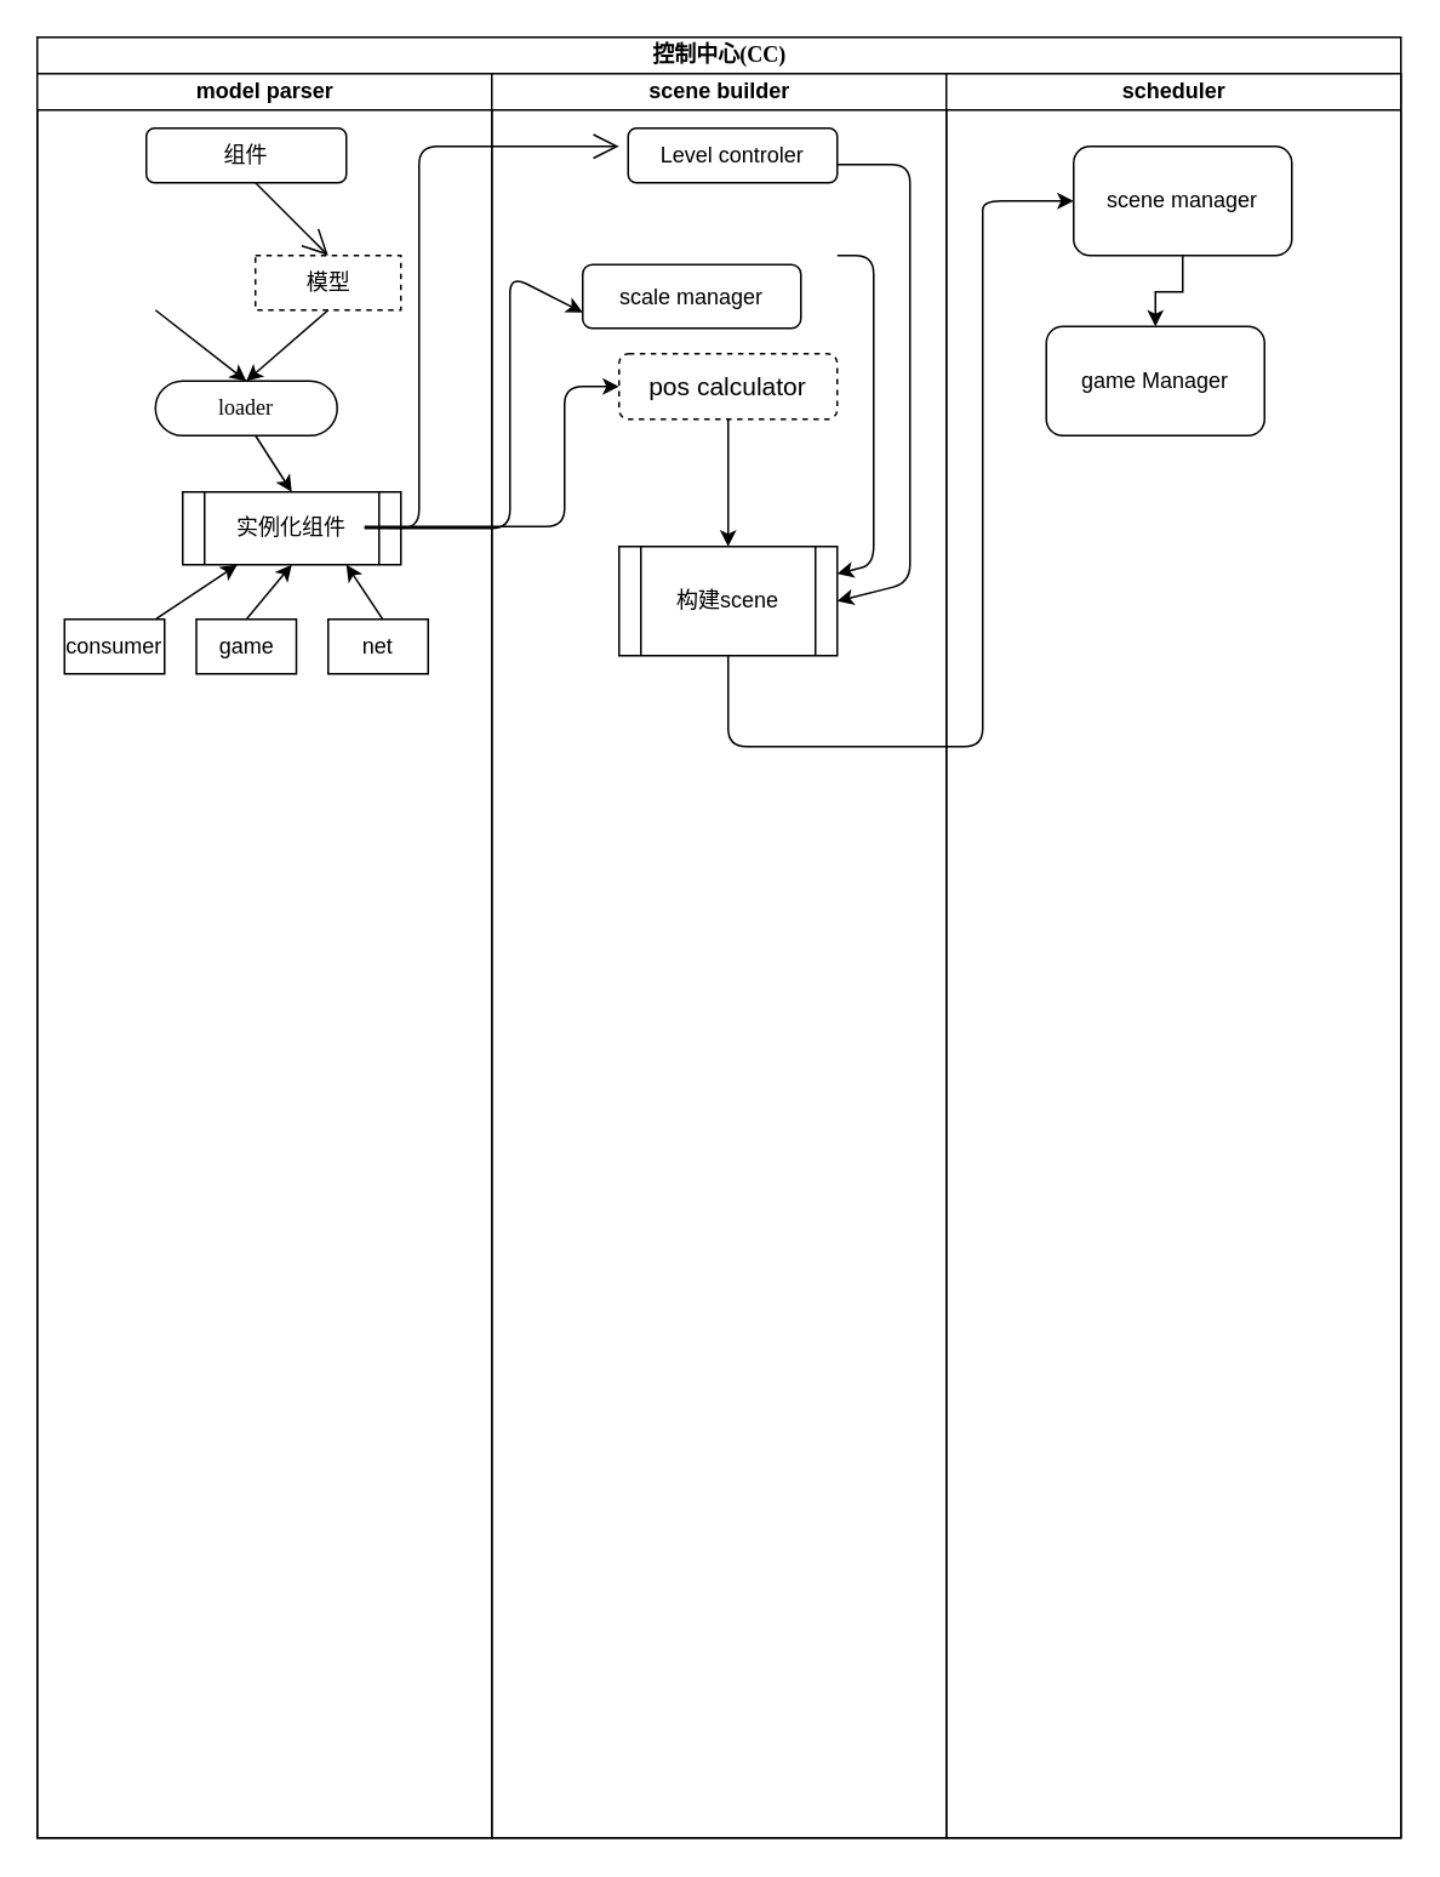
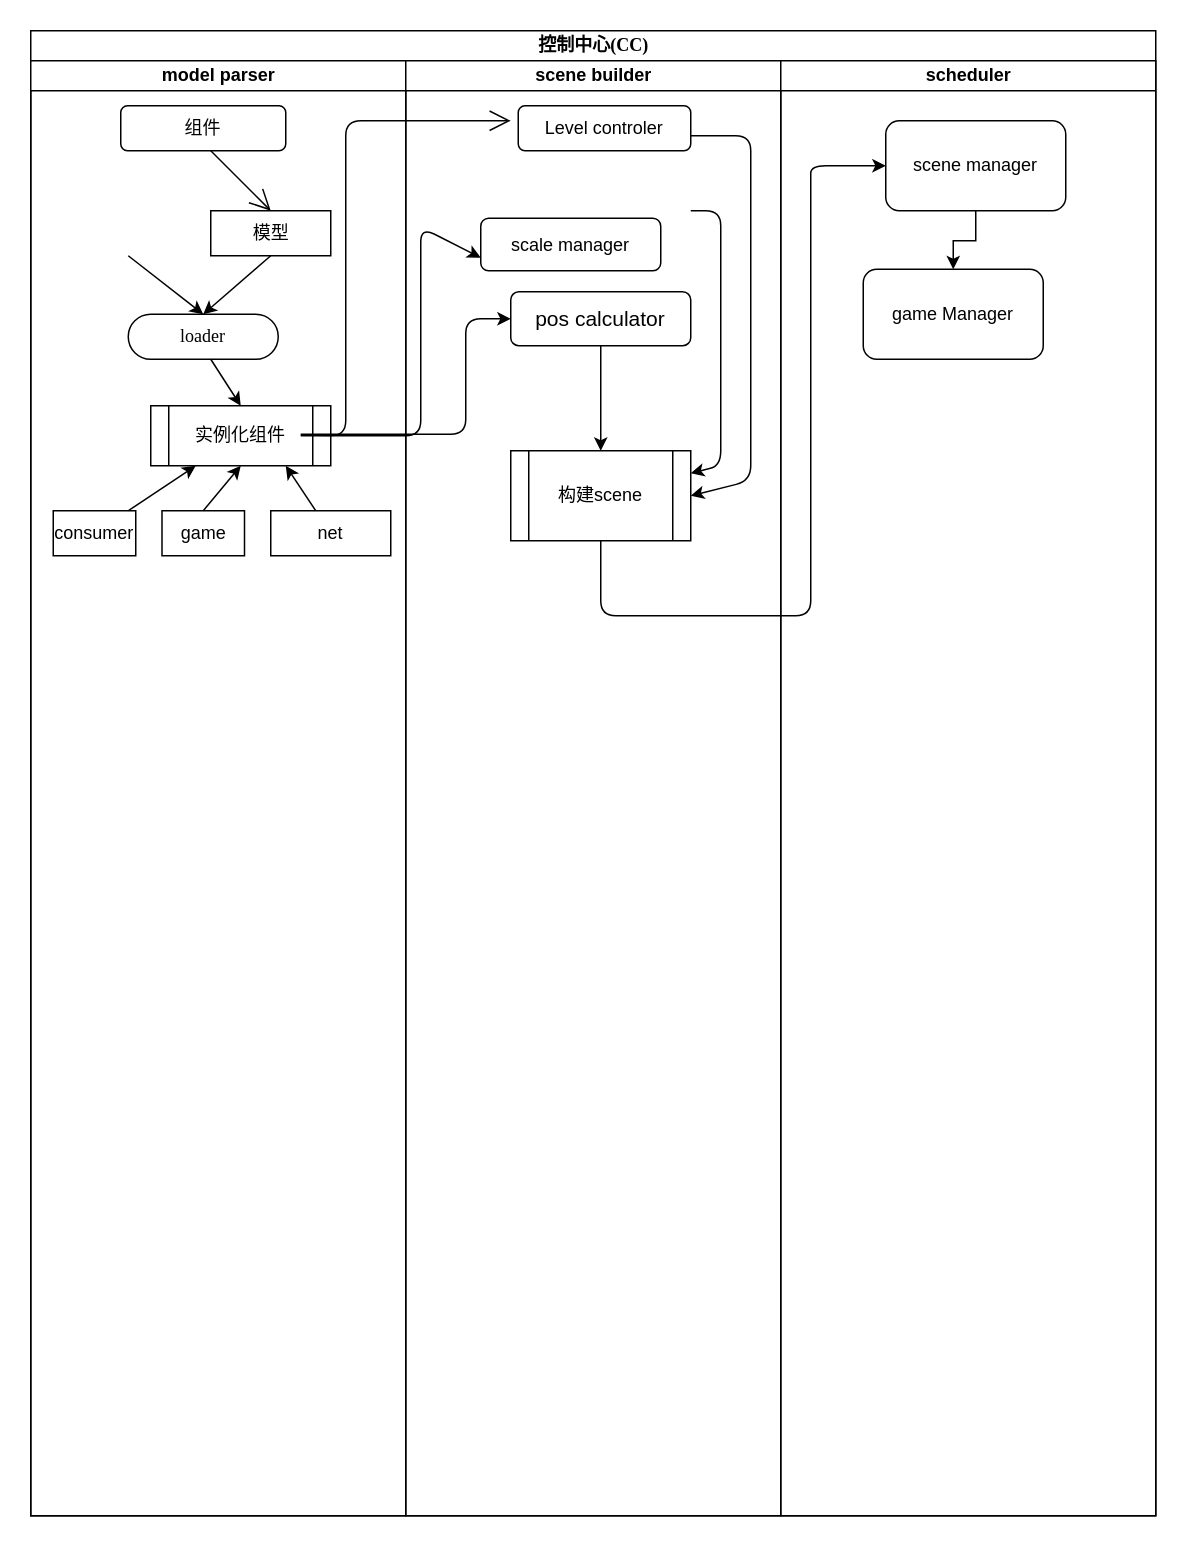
  <mxCell id="0" />
  <mxCell id="1" parent="0" />
  <mxCell id="2" value="控制中心(CC)" style="swimlane;html=1;childLayout=stackLayout;startSize=20;rounded=0;shadow=0;comic=0;labelBackgroundColor=none;strokeWidth=1;fontFamily=Verdana;fontSize=12;align=center;" parent="1" vertex="1"><mxGeometry x="20" y="20" width="750" height="990" as="geometry" /></mxCell>
  <mxCell id="3" value="model parser" style="swimlane;html=1;startSize=20;" parent="2" vertex="1"><mxGeometry y="20" width="250" height="970" as="geometry" /></mxCell>
  <mxCell id="4" value="" style="endArrow=classic;html=1;entryX=0.5;entryY=0;entryDx=0;entryDy=0;" edge="1" parent="3" target="7"><mxGeometry width="50" height="50" relative="1" as="geometry"><mxPoint x="65" y="130" as="sourcePoint" /><mxPoint x="115" y="80" as="targetPoint" /></mxGeometry></mxCell>
  <mxCell id="5" value="consumer" style="rounded=0;whiteSpace=wrap;html=1;" vertex="1" parent="3"><mxGeometry x="15" y="300" width="55" height="30" as="geometry" /></mxCell>
  <mxCell id="6" value="" style="endArrow=classic;html=1;entryX=0.25;entryY=1;entryDx=0;entryDy=0;" edge="1" parent="3" target="9"><mxGeometry width="50" height="50" relative="1" as="geometry"><mxPoint x="65" y="300" as="sourcePoint" /><mxPoint x="115" y="250" as="targetPoint" /></mxGeometry></mxCell>
  <mxCell id="7" value="loader" style="rounded=1;whiteSpace=wrap;html=1;shadow=0;comic=0;labelBackgroundColor=none;strokeWidth=1;fontFamily=Verdana;fontSize=12;align=center;arcSize=50;" vertex="1" parent="3"><mxGeometry x="65" y="169" width="100" height="30" as="geometry" /></mxCell>
  <mxCell id="8" value="组件" style="rounded=1;whiteSpace=wrap;html=1;" vertex="1" parent="3"><mxGeometry x="60" y="30" width="110" height="30" as="geometry" /></mxCell>
  <mxCell id="9" value="实例化组件" style="shape=process;whiteSpace=wrap;html=1;backgroundOutline=1;" vertex="1" parent="3"><mxGeometry x="80" y="230" width="120" height="40" as="geometry" /></mxCell>
  <mxCell id="10" value="" style="endArrow=classic;html=1;entryX=0.5;entryY=0;entryDx=0;entryDy=0;" edge="1" parent="3" target="9"><mxGeometry width="50" height="50" relative="1" as="geometry"><mxPoint x="120" y="199" as="sourcePoint" /><mxPoint x="170" y="149" as="targetPoint" /></mxGeometry></mxCell>
  <mxCell id="11" value="game" style="rounded=0;whiteSpace=wrap;html=1;" vertex="1" parent="3"><mxGeometry x="87.5" y="300" width="55" height="30" as="geometry" /></mxCell>
  <mxCell id="12" value="" style="endArrow=classic;html=1;entryX=0.5;entryY=1;entryDx=0;entryDy=0;" edge="1" parent="3" target="9"><mxGeometry width="50" height="50" relative="1" as="geometry"><mxPoint x="115" y="300" as="sourcePoint" /><mxPoint x="165" y="250" as="targetPoint" /></mxGeometry></mxCell>
- <mxCell id="13" value="模型" style="html=1;dashed=1;" vertex="1" parent="3"><mxGeometry x="120" y="100" width="80" height="30" as="geometry" /></mxCell>
+ <mxCell id="13" value="模型" style="html=1;" vertex="1" parent="3"><mxGeometry x="120" y="100" width="80" height="30" as="geometry" /></mxCell>
  <mxCell id="14" value="" style="endArrow=open;endFill=1;endSize=12;html=1;entryX=0.5;entryY=0;entryDx=0;entryDy=0;" edge="1" parent="3" target="13"><mxGeometry width="160" relative="1" as="geometry"><mxPoint x="120" y="60" as="sourcePoint" /><mxPoint x="280" y="60" as="targetPoint" /></mxGeometry></mxCell>
  <mxCell id="15" value="" style="endArrow=classic;html=1;entryX=0.5;entryY=0;entryDx=0;entryDy=0;" edge="1" parent="3" target="7"><mxGeometry width="50" height="50" relative="1" as="geometry"><mxPoint x="160" y="130" as="sourcePoint" /><mxPoint x="210" y="80" as="targetPoint" /></mxGeometry></mxCell>
- <mxCell id="16" value="net" style="rounded=0;whiteSpace=wrap;html=1;" vertex="1" parent="3"><mxGeometry x="160" y="300" width="55" height="30" as="geometry" /></mxCell>
+ <mxCell id="16" value="net" style="rounded=0;whiteSpace=wrap;html=1;" vertex="1" parent="3"><mxGeometry x="160" y="300" width="80" height="30" as="geometry" /></mxCell>
  <mxCell id="17" value="" style="endArrow=classic;html=1;entryX=0.75;entryY=1;entryDx=0;entryDy=0;" edge="1" parent="3" target="9"><mxGeometry width="50" height="50" relative="1" as="geometry"><mxPoint x="190" y="300" as="sourcePoint" /><mxPoint x="240" y="250" as="targetPoint" /></mxGeometry></mxCell>
  <mxCell id="18" value="" style="endArrow=open;endFill=1;endSize=12;html=1;" edge="1" parent="3"><mxGeometry width="160" relative="1" as="geometry"><mxPoint x="180" y="249.5" as="sourcePoint" /><mxPoint x="320" y="40" as="targetPoint" /><Array as="points"><mxPoint x="210" y="250" /><mxPoint x="210" y="40" /></Array></mxGeometry></mxCell>
  <mxCell id="19" value="" style="endArrow=classic;html=1;entryX=0;entryY=0.75;entryDx=0;entryDy=0;" edge="1" parent="3" target="23"><mxGeometry width="50" height="50" relative="1" as="geometry"><mxPoint x="180" y="250" as="sourcePoint" /><mxPoint x="230" y="200" as="targetPoint" /><Array as="points"><mxPoint x="260" y="250" /><mxPoint x="260" y="111" /></Array></mxGeometry></mxCell>
  <mxCell id="20" value="" style="endArrow=classic;html=1;entryX=0;entryY=0.5;entryDx=0;entryDy=0;" edge="1" parent="3" target="25"><mxGeometry width="50" height="50" relative="1" as="geometry"><mxPoint x="180" y="249" as="sourcePoint" /><mxPoint x="230" y="199" as="targetPoint" /><Array as="points"><mxPoint x="290" y="249" /><mxPoint x="290" y="172" /></Array></mxGeometry></mxCell>
  <mxCell id="21" value="scene builder" style="swimlane;html=1;startSize=20;" parent="2" vertex="1"><mxGeometry x="250" y="20" width="250" height="970" as="geometry" /></mxCell>
  <mxCell id="22" value="Level controler" style="rounded=1;whiteSpace=wrap;html=1;" vertex="1" parent="21"><mxGeometry x="75" y="30" width="115" height="30" as="geometry" /></mxCell>
  <mxCell id="23" value="scale manager" style="rounded=1;whiteSpace=wrap;html=1;" vertex="1" parent="21"><mxGeometry x="50" y="105" width="120" height="35" as="geometry" /></mxCell>
  <mxCell id="24" style="edgeStyle=orthogonalEdgeStyle;rounded=0;orthogonalLoop=1;jettySize=auto;html=1;exitX=0.5;exitY=1;exitDx=0;exitDy=0;" edge="1" parent="21" source="25" target="26"><mxGeometry relative="1" as="geometry" /></mxCell>
- <mxCell id="25" value="&lt;span style=&quot;color: rgb(0 , 0 , 0) ; font-family: &amp;#34;microsoft yahei&amp;#34; , &amp;#34;arial&amp;#34; , &amp;#34;helvetica&amp;#34; , sans-serif ; font-size: 14px ; font-style: normal ; font-weight: 400 ; letter-spacing: normal ; text-align: left ; text-indent: 0px ; text-transform: none ; word-spacing: 0px ; background-color: rgb(255 , 255 , 255) ; display: inline ; float: none&quot;&gt;pos calculator&lt;/span&gt;" style="rounded=1;whiteSpace=wrap;html=1;dashed=1;" vertex="1" parent="21"><mxGeometry x="70" y="154" width="120" height="36" as="geometry" /></mxCell>
+ <mxCell id="25" value="&lt;span style=&quot;color: rgb(0 , 0 , 0) ; font-family: &amp;#34;microsoft yahei&amp;#34; , &amp;#34;arial&amp;#34; , &amp;#34;helvetica&amp;#34; , sans-serif ; font-size: 14px ; font-style: normal ; font-weight: 400 ; letter-spacing: normal ; text-align: left ; text-indent: 0px ; text-transform: none ; word-spacing: 0px ; background-color: rgb(255 , 255 , 255) ; display: inline ; float: none&quot;&gt;pos calculator&lt;/span&gt;" style="rounded=1;whiteSpace=wrap;html=1;" vertex="1" parent="21"><mxGeometry x="70" y="154" width="120" height="36" as="geometry" /></mxCell>
  <mxCell id="26" value="构建scene" style="shape=process;whiteSpace=wrap;html=1;backgroundOutline=1;" vertex="1" parent="21"><mxGeometry x="70" y="260" width="120" height="60" as="geometry" /></mxCell>
  <mxCell id="27" value="" style="endArrow=classic;html=1;entryX=1;entryY=0.5;entryDx=0;entryDy=0;" edge="1" parent="21" target="26"><mxGeometry width="50" height="50" relative="1" as="geometry"><mxPoint x="190" y="50" as="sourcePoint" /><mxPoint x="240" as="targetPoint" /><Array as="points"><mxPoint x="230" y="50" /><mxPoint x="230" y="170" /><mxPoint x="230" y="280" /></Array></mxGeometry></mxCell>
  <mxCell id="28" value="" style="endArrow=classic;html=1;entryX=1;entryY=0.25;entryDx=0;entryDy=0;" edge="1" parent="21" target="26"><mxGeometry width="50" height="50" relative="1" as="geometry"><mxPoint x="190" y="100" as="sourcePoint" /><mxPoint x="240" y="50" as="targetPoint" /><Array as="points"><mxPoint x="210" y="100" /><mxPoint x="210" y="180" /><mxPoint x="210" y="270" /></Array></mxGeometry></mxCell>
  <mxCell id="29" value="" style="endArrow=classic;html=1;entryX=0;entryY=0.5;entryDx=0;entryDy=0;" edge="1" parent="21" target="32"><mxGeometry width="50" height="50" relative="1" as="geometry"><mxPoint x="130" y="320" as="sourcePoint" /><mxPoint x="180" y="270" as="targetPoint" /><Array as="points"><mxPoint x="130" y="370" /><mxPoint x="270" y="370" /><mxPoint x="270" y="90" /><mxPoint x="270" y="70" /></Array></mxGeometry></mxCell>
  <mxCell id="30" value="scheduler" style="swimlane;html=1;startSize=20;" parent="2" vertex="1"><mxGeometry x="500" y="20" width="250" height="970" as="geometry" /></mxCell>
  <mxCell id="31" style="edgeStyle=orthogonalEdgeStyle;rounded=0;orthogonalLoop=1;jettySize=auto;html=1;exitX=0.5;exitY=1;exitDx=0;exitDy=0;entryX=0.5;entryY=0;entryDx=0;entryDy=0;" edge="1" parent="30" source="32" target="33"><mxGeometry relative="1" as="geometry" /></mxCell>
  <mxCell id="32" value="scene manager" style="rounded=1;whiteSpace=wrap;html=1;" vertex="1" parent="30"><mxGeometry x="70" y="40" width="120" height="60" as="geometry" /></mxCell>
  <mxCell id="33" value="game Manager" style="rounded=1;whiteSpace=wrap;html=1;" vertex="1" parent="30"><mxGeometry x="55" y="139" width="120" height="60" as="geometry" /></mxCell>
